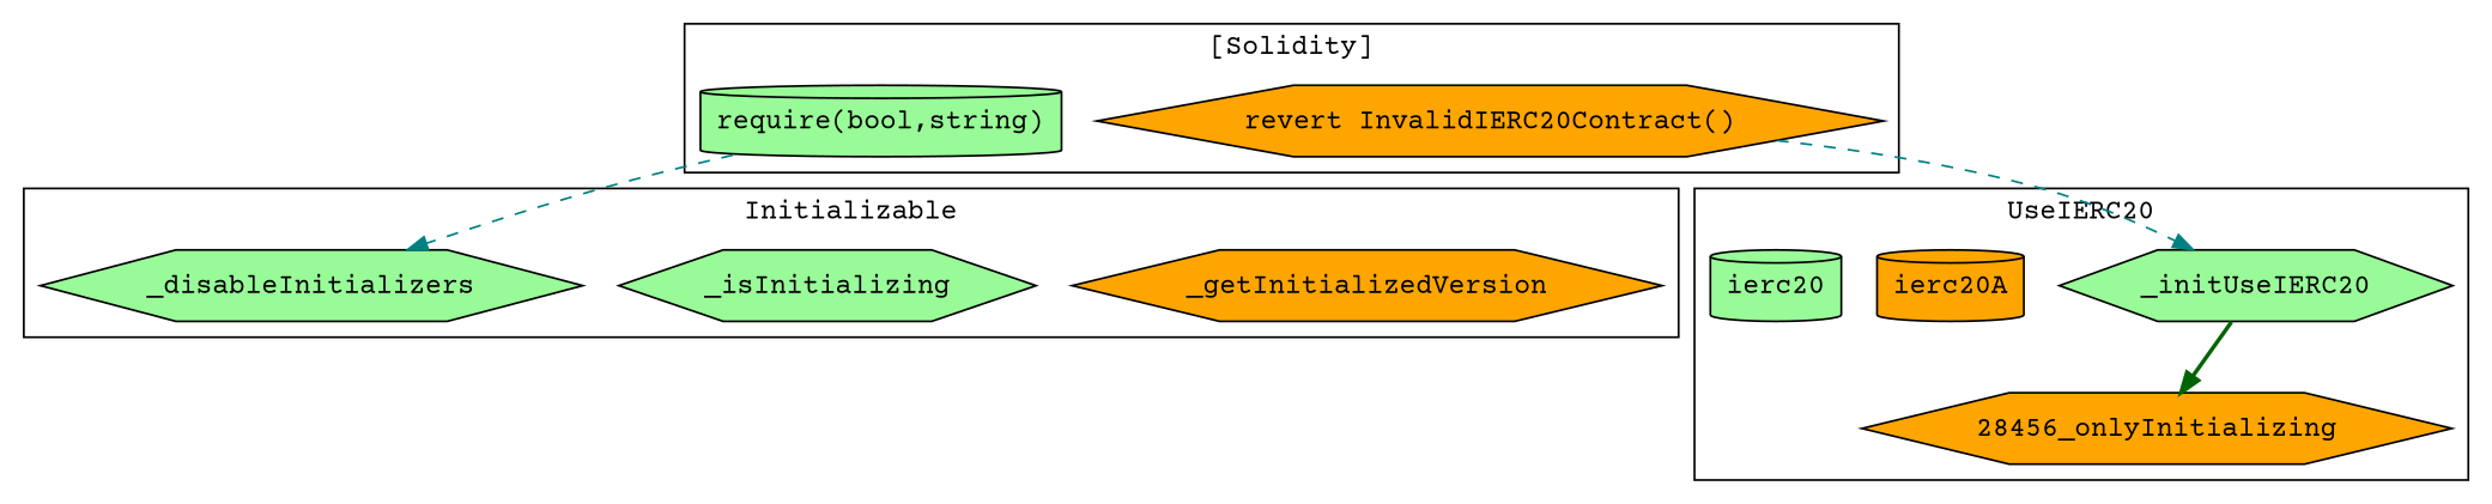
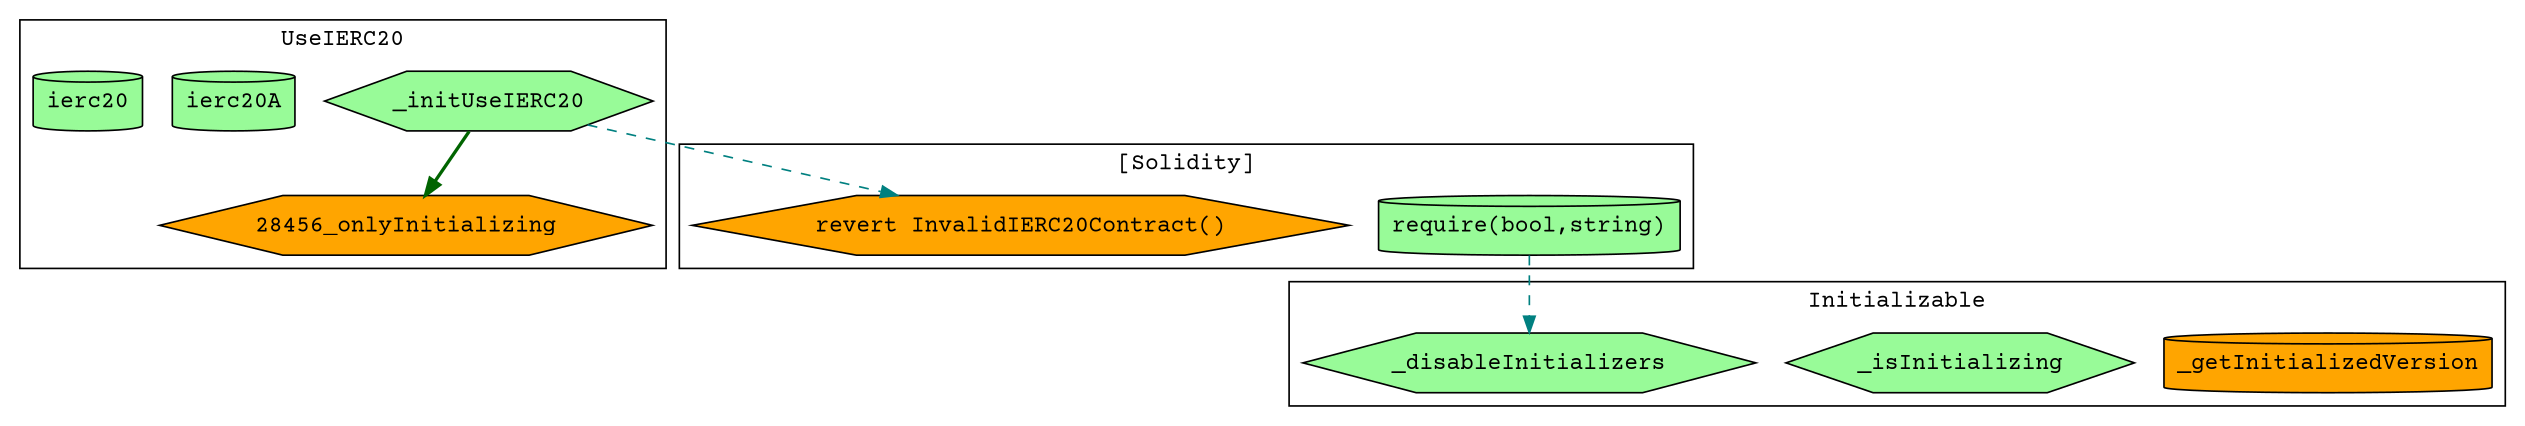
  strict digraph {
    fontname="Courier Prime"
    node [fillcolor=palegreen fontname="Courier Prime" shape=hexagon style=filled]
    edge [color=teal fontname="Courier Prime" style=dashed]
    n1 [label=_initUseIERC20]
    n2 [fillcolor=orange label="28456_onlyInitializing"]
-   n3 [fillcolor=orange label=ierc20A shape=cylinder]
+   n3 [label=ierc20A shape=cylinder]
    n4 [label=ierc20 shape=cylinder]
-   n5 [fillcolor=orange label=_getInitializedVersion]
+   n5 [fillcolor=orange label=_getInitializedVersion shape=cylinder]
    n6 [label=_isInitializing]
    n7 [label=_disableInitializers]
    "require(bool,string)" [shape=cylinder]
    "revert InvalidIERC20Contract()" [fillcolor=orange]
    subgraph cluster_1 {
      label=UseIERC20
      n1
      n2
      n3
      n4
    }
    subgraph cluster_2 {
      label=Initializable
      n5
      n6
      n7
    }
    subgraph cluster_3 {
      label="[Solidity]"
      "require(bool,string)"
      "revert InvalidIERC20Contract()"
    }
    n1 -> n2 [color=darkgreen style=bold]
-   "revert InvalidIERC20Contract()" -> n1
+   n1 -> "revert InvalidIERC20Contract()"
    "require(bool,string)" -> n7
  }
